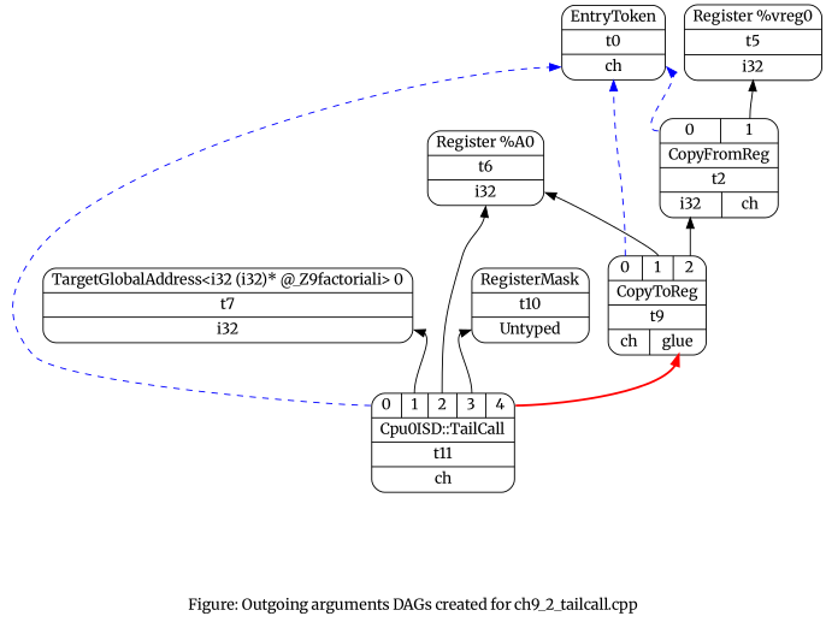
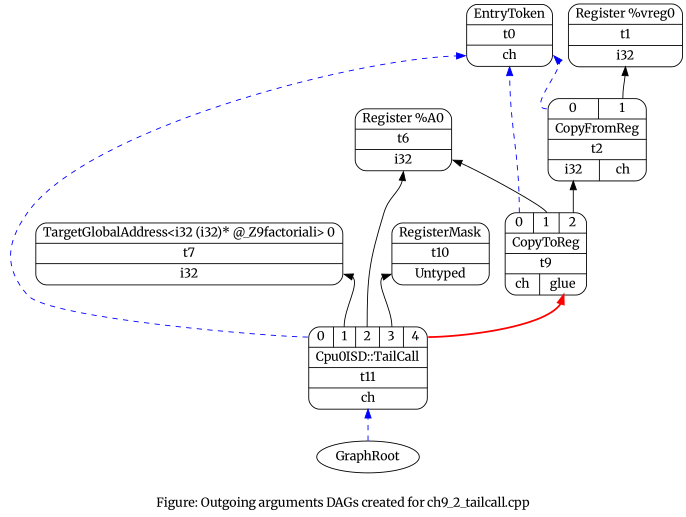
  digraph {
    fontname=Merriweather
    label="Figure: Outgoing arguments DAGs created for ch9_2_tailcall.cpp"
    rankdir=BT
    node [fontname=Merriweather shape=Mrecord]
    edge [fontname=Merriweather headport=d0 tailport=s0]
    n1 [label="{EntryToken|t0|{<d0>ch}}"]
-   n2 [label="{Register %vreg0|t5|{<d0>i32}}"]
+   n2 [label="{Register %vreg0|t1|{<d0>i32}}"]
    n3 [label="{TargetGlobalAddress\<i32 (i32)* @_Z9factoriali\> 0|t7|{<d0>i32}}"]
    n4 [label="{Register %A0|t6|{<d0>i32}}"]
    n5 [label="{RegisterMask|t10|{<d0>Untyped}}"]
    n6 [label="{{<s0>0|<s1>1}|CopyFromReg|t2|{<d0>i32|<d1>ch}}"]
    n7 [label="{{<s0>0|<s1>1|<s2>2}|CopyToReg|t9|{<d0>ch|<d1>glue}}"]
    n8 [label="{{<s0>0|<s1>1|<s2>2|<s3>3|<s4>4}|Cpu0ISD::TailCall|t11|{<d0>ch}}"]
+   n9 [label=GraphRoot plaintext=circle shape=""]
    n6 -> n1 [color=blue style=dashed]
    n6 -> n2 [tailport=s1]
    n7 -> n1 [color=blue style=dashed]
    n7 -> n4 [tailport=s1]
    n7 -> n6 [tailport=s2]
    n8 -> n1 [color=blue style=dashed]
    n8 -> n3 [tailport=s1]
    n8 -> n4 [tailport=s2]
    n8 -> n5 [tailport=s3]
    n8 -> n7 [color=red headport=d1 style=bold tailport=s4]
+   n9 -> n8 [color=blue style=dashed]
  }
